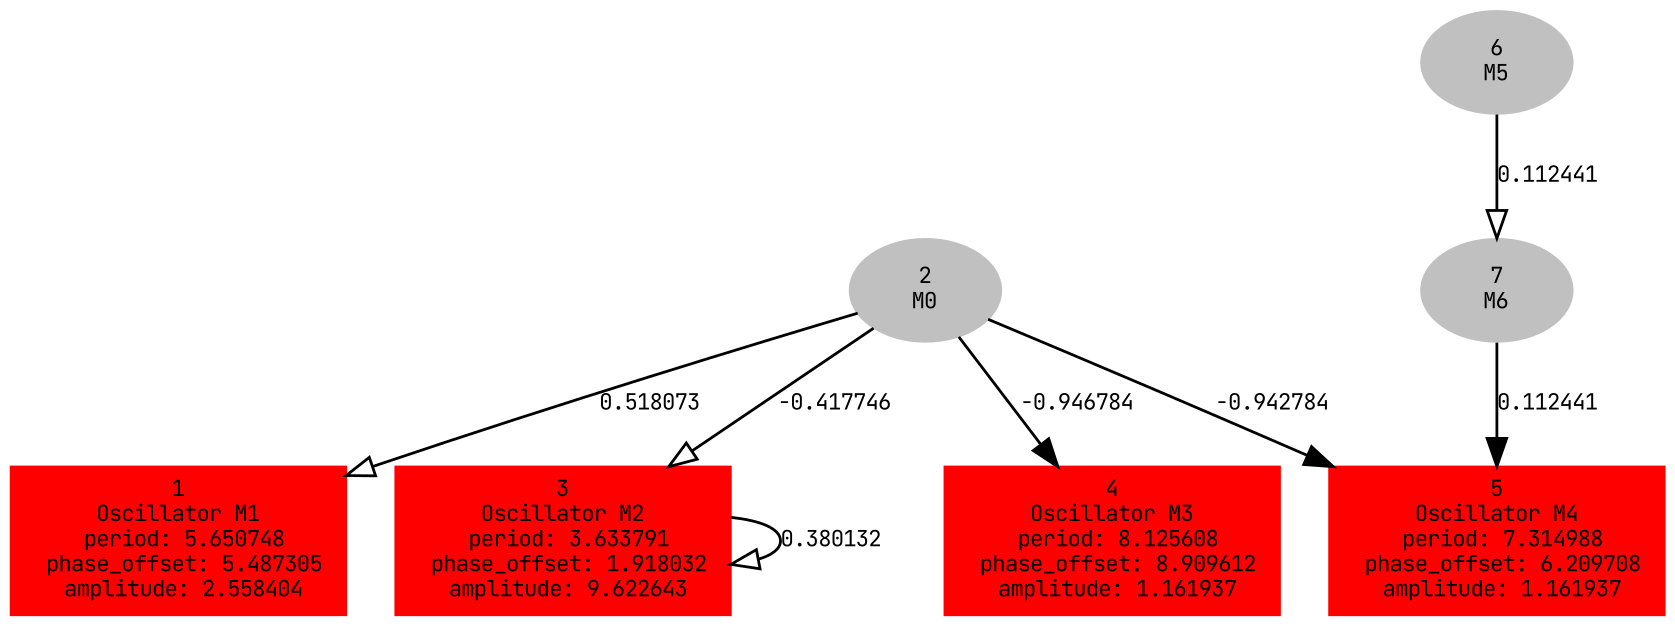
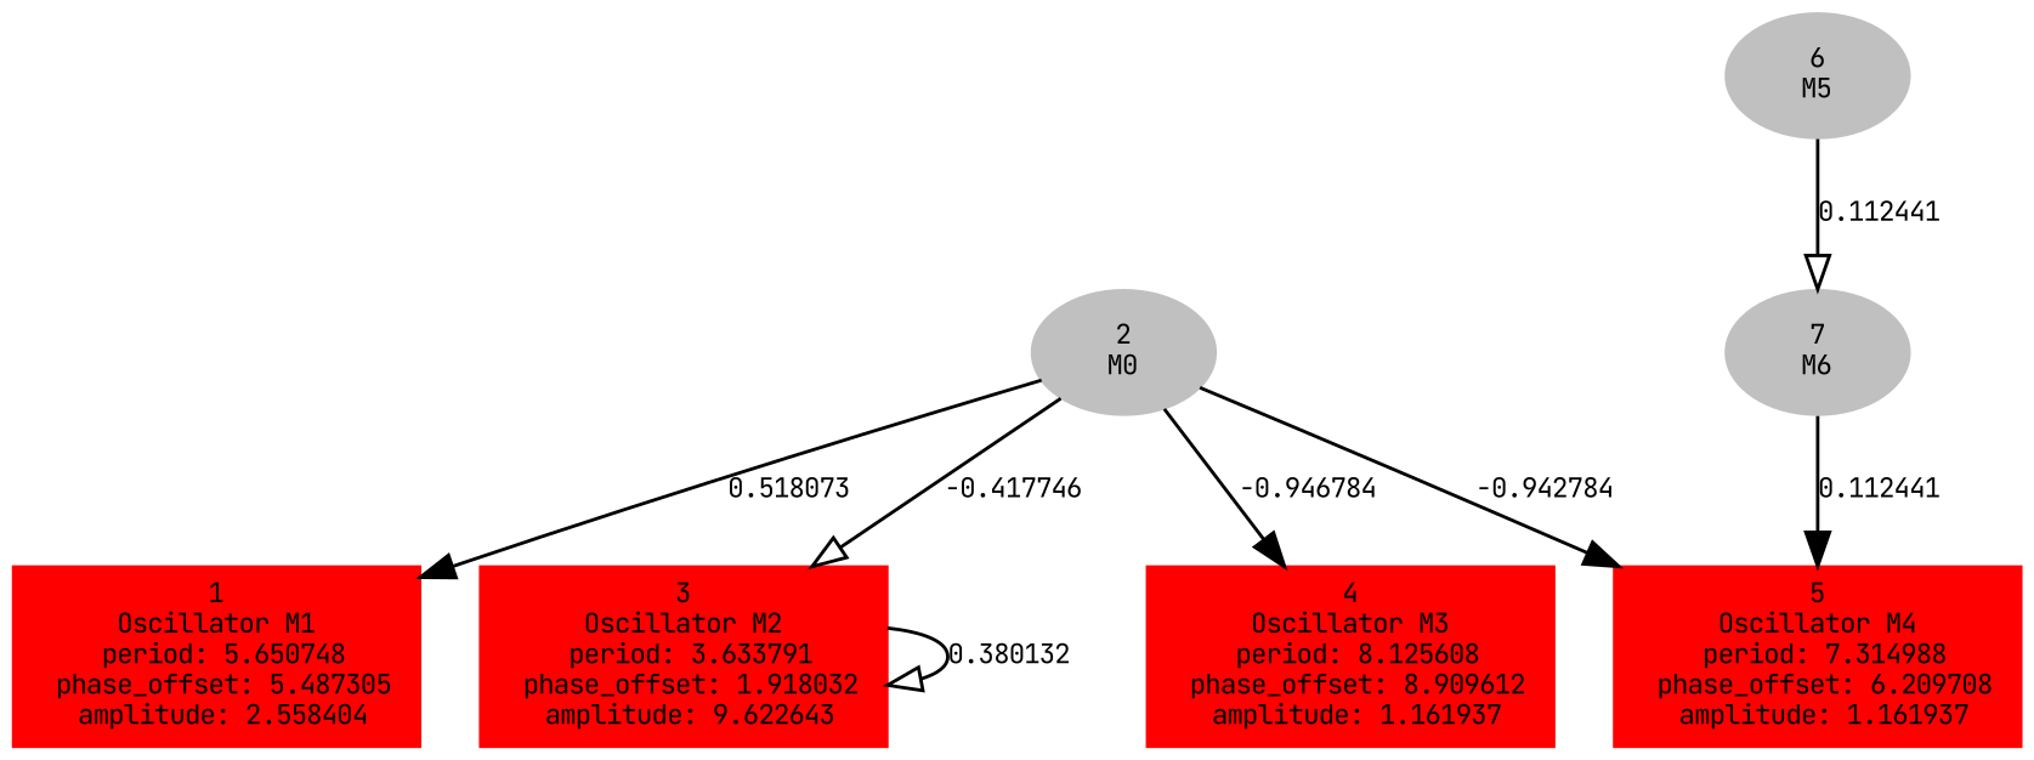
  digraph {
    fontname="JetBrains Mono"
    forcelabels=true
    node [color=red fontname="JetBrains Mono" fontsize=8 shape=box style=filled]
    edge [arrowhead=normal fontname="JetBrains Mono" fontsize=8]
    n1 [label=<1<BR />Oscillator M1<BR /> period: 5.650748<BR /> phase_offset: 5.487305<BR /> amplitude: 2.558404>]
    n2 [color=grey label=<2<BR/>M0> shape=""]
    n3 [label=<3<BR />Oscillator M2<BR /> period: 3.633791<BR /> phase_offset: 1.918032<BR /> amplitude: 9.622643>]
    n4 [label=<4<BR />Oscillator M3<BR /> period: 8.125608<BR /> phase_offset: 8.909612<BR /> amplitude: 1.161937>]
    n5 [label=<5<BR />Oscillator M4<BR /> period: 7.314988<BR /> phase_offset: 6.209708<BR /> amplitude: 1.161937>]
    n6 [color=grey label=<6<BR/>M5> shape=""]
    n7 [color=grey label=<7<BR/>M6> shape=""]
-   n2 -> n1 [arrowhead=onormal label="0.518073 "]
+   n2 -> n1 [label="0.518073 "]
    n2 -> n3 [arrowhead=onormal label="-0.417746 "]
    n2 -> n4 [label="-0.946784 "]
    n2 -> n5 [label="-0.942784 "]
    n3 -> n3 [arrowhead=onormal label="0.380132 "]
    n6 -> n7 [arrowhead=onormal label="0.112441 "]
    n7 -> n5 [label="0.112441 "]
  }
